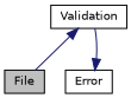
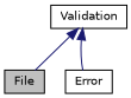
  digraph {
    node [color=black fillcolor=white fontname=Helvetica fontsize=10 shape=record style=filled]
    edge [color=midnightblue dir=back fontname=Helvetica fontsize=10 labelfontname=Helvetica labelfontsize=10 style=solid]
    n1 [fillcolor=grey75 fontcolor=black height=0.2 label=File width=0.4]
    n2 [height=0.2 label=Validation width=0.4]
    n3 [height=0.2 label=Error width=0.4]
    n2 -> n1
-   n3 -> n2
+   n2 -> n3
  }
